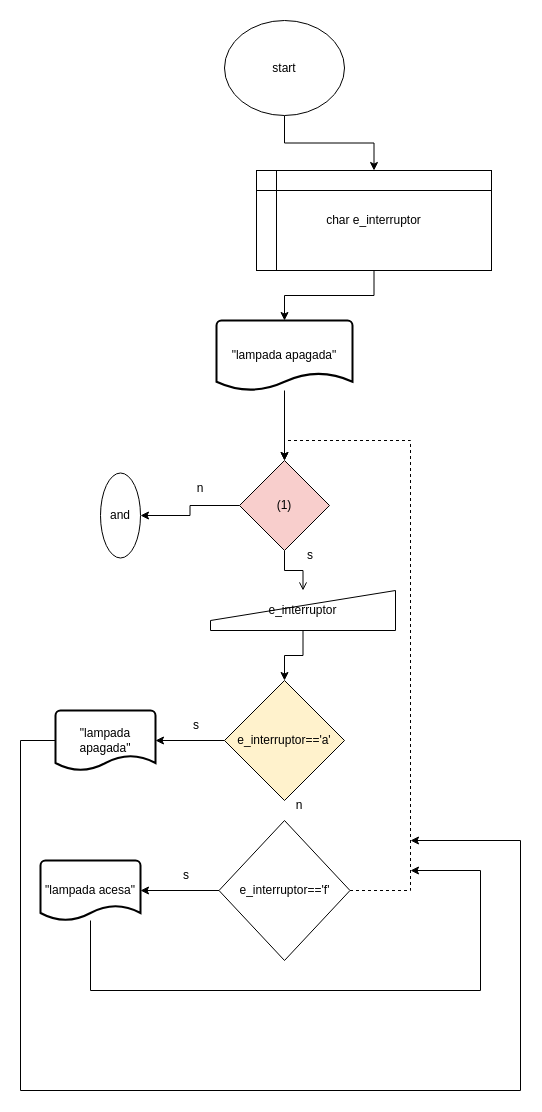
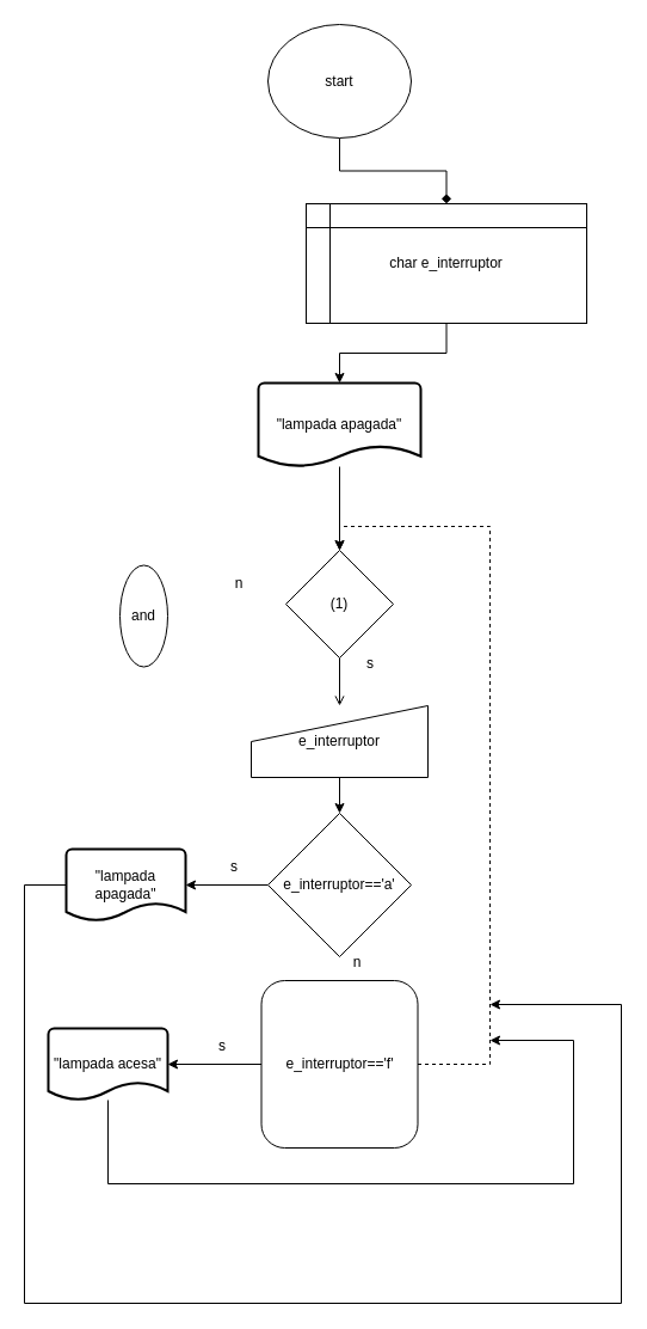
  <mxCell id="0" />
  <mxCell id="1" parent="0" />
- <mxCell id="2" style="edgeStyle=orthogonalEdgeStyle;rounded=0;orthogonalLoop=1;jettySize=auto;html=1;entryX=0.5;entryY=0;entryDx=0;entryDy=0;" edge="1" parent="1" source="3" target="5"><mxGeometry relative="1" as="geometry" /></mxCell>
+ <mxCell id="2" style="edgeStyle=orthogonalEdgeStyle;rounded=0;orthogonalLoop=1;jettySize=auto;html=1;entryX=0.5;entryY=0;entryDx=0;entryDy=0;endArrow=diamond;" edge="1" parent="1" source="3" target="5"><mxGeometry relative="1" as="geometry" /></mxCell>
  <mxCell id="3" value="start" style="ellipse;whiteSpace=wrap;html=1;" vertex="1" parent="1"><mxGeometry x="224" y="20" width="120" height="95" as="geometry" /></mxCell>
  <mxCell id="4" style="edgeStyle=orthogonalEdgeStyle;rounded=0;orthogonalLoop=1;jettySize=auto;html=1;" edge="1" parent="1" source="5" target="9"><mxGeometry relative="1" as="geometry" /></mxCell>
  <mxCell id="5" value="char e_interruptor" style="shape=internalStorage;whiteSpace=wrap;html=1;backgroundOutline=1;" vertex="1" parent="1"><mxGeometry x="256" y="170" width="235" height="100" as="geometry" /></mxCell>
  <mxCell id="6" style="edgeStyle=orthogonalEdgeStyle;rounded=0;orthogonalLoop=1;jettySize=auto;html=1;" edge="1" parent="1" source="7" target="15"><mxGeometry relative="1" as="geometry" /></mxCell>
- <mxCell id="7" value="e_interruptor" style="shape=manualInput;whiteSpace=wrap;html=1;" vertex="1" parent="1"><mxGeometry x="210" y="590" width="185" height="40" as="geometry" /></mxCell>
+ <mxCell id="7" value="e_interruptor" style="shape=manualInput;whiteSpace=wrap;html=1;" vertex="1" parent="1"><mxGeometry x="210" y="590" width="148" height="60" as="geometry" /></mxCell>
  <mxCell id="8" style="edgeStyle=orthogonalEdgeStyle;rounded=0;orthogonalLoop=1;jettySize=auto;html=1;entryX=0.5;entryY=0;entryDx=0;entryDy=0;" edge="1" parent="1" source="9" target="12"><mxGeometry relative="1" as="geometry" /></mxCell>
  <mxCell id="9" value="&quot;lampada apagada&quot;" style="strokeWidth=2;html=1;shape=mxgraph.flowchart.document2;whiteSpace=wrap;size=0.25;" vertex="1" parent="1"><mxGeometry x="216" y="320" width="136" height="70" as="geometry" /></mxCell>
  <mxCell id="10" style="edgeStyle=orthogonalEdgeStyle;rounded=0;orthogonalLoop=1;jettySize=auto;html=1;entryX=0.5;entryY=0;entryDx=0;entryDy=0;endArrow=open;" edge="1" parent="1" source="12" target="7"><mxGeometry relative="1" as="geometry" /></mxCell>
- <mxCell id="11" style="edgeStyle=orthogonalEdgeStyle;rounded=0;orthogonalLoop=1;jettySize=auto;html=1;entryX=1;entryY=0.5;entryDx=0;entryDy=0;" edge="1" parent="1" source="12" target="13"><mxGeometry relative="1" as="geometry" /></mxCell>
- <mxCell id="12" value="(1)" style="rhombus;whiteSpace=wrap;html=1;fillColor=#f8cecc;" vertex="1" parent="1"><mxGeometry x="239" y="460" width="90" height="90" as="geometry" /></mxCell>
+ <mxCell id="12" value="(1)" style="rhombus;whiteSpace=wrap;html=1;" vertex="1" parent="1"><mxGeometry x="239" y="460" width="90" height="90" as="geometry" /></mxCell>
  <mxCell id="13" value="and" style="ellipse;whiteSpace=wrap;html=1;aspect=fixed;" vertex="1" parent="1"><mxGeometry x="100" y="472.5" width="40" height="85" as="geometry" /></mxCell>
  <mxCell id="14" style="edgeStyle=orthogonalEdgeStyle;rounded=0;orthogonalLoop=1;jettySize=auto;html=1;" edge="1" parent="1" source="15" target="17"><mxGeometry relative="1" as="geometry" /></mxCell>
- <mxCell id="15" value="&lt;span&gt;e_interruptor=='a'&lt;/span&gt;" style="rhombus;whiteSpace=wrap;html=1;fillColor=#fff2cc;" vertex="1" parent="1"><mxGeometry x="224" y="680" width="120" height="120" as="geometry" /></mxCell>
+ <mxCell id="15" value="&lt;span&gt;e_interruptor=='a'&lt;/span&gt;" style="rhombus;whiteSpace=wrap;html=1;" vertex="1" parent="1"><mxGeometry x="224" y="680" width="120" height="120" as="geometry" /></mxCell>
  <mxCell id="16" style="edgeStyle=orthogonalEdgeStyle;rounded=0;orthogonalLoop=1;jettySize=auto;html=1;" edge="1" parent="1" source="17"><mxGeometry relative="1" as="geometry"><mxPoint x="410" y="840" as="targetPoint" /><Array as="points"><mxPoint x="20" y="740" /><mxPoint x="20" y="1090" /><mxPoint x="520" y="1090" /><mxPoint x="520" y="840" /></Array></mxGeometry></mxCell>
  <mxCell id="17" value="&quot;lampada apagada&quot;" style="strokeWidth=2;html=1;shape=mxgraph.flowchart.document2;whiteSpace=wrap;size=0.25;" vertex="1" parent="1"><mxGeometry x="55" y="710" width="100" height="60" as="geometry" /></mxCell>
  <mxCell id="18" style="edgeStyle=orthogonalEdgeStyle;rounded=0;orthogonalLoop=1;jettySize=auto;html=1;" edge="1" parent="1" source="19"><mxGeometry relative="1" as="geometry"><mxPoint x="410" y="870" as="targetPoint" /><Array as="points"><mxPoint x="90" y="990" /><mxPoint x="480" y="990" /><mxPoint x="480" y="870" /></Array></mxGeometry></mxCell>
  <mxCell id="19" value="&quot;lampada acesa&quot;" style="strokeWidth=2;html=1;shape=mxgraph.flowchart.document2;whiteSpace=wrap;size=0.25;" vertex="1" parent="1"><mxGeometry x="40" y="860" width="100" height="60" as="geometry" /></mxCell>
  <mxCell id="20" style="edgeStyle=orthogonalEdgeStyle;rounded=0;orthogonalLoop=1;jettySize=auto;html=1;" edge="1" parent="1" source="22" target="19"><mxGeometry relative="1" as="geometry" /></mxCell>
  <mxCell id="21" style="edgeStyle=orthogonalEdgeStyle;rounded=0;orthogonalLoop=1;jettySize=auto;html=1;entryX=0.5;entryY=0;entryDx=0;entryDy=0;dashed=1;" edge="1" parent="1" source="22" target="12"><mxGeometry relative="1" as="geometry"><mxPoint x="480" y="420" as="targetPoint" /><Array as="points"><mxPoint x="410" y="890" /><mxPoint x="410" y="440" /><mxPoint x="284" y="440" /></Array></mxGeometry></mxCell>
- <mxCell id="22" value="e_interruptor=='f'" style="rhombus;whiteSpace=wrap;html=1;" vertex="1" parent="1"><mxGeometry x="218.5" y="820" width="131" height="140" as="geometry" /></mxCell>
+ <mxCell id="22" value="e_interruptor=='f'" style="whiteSpace=wrap;html=1;rounded=1;" vertex="1" parent="1"><mxGeometry x="218.5" y="820" width="131" height="140" as="geometry" /></mxCell>
  <mxCell id="23" value="n" style="text;html=1;strokeColor=none;fillColor=none;align=center;verticalAlign=middle;whiteSpace=wrap;rounded=0;" vertex="1" parent="1"><mxGeometry x="170" y="472.5" width="60" height="30" as="geometry" /></mxCell>
  <mxCell id="24" value="s" style="text;html=1;strokeColor=none;fillColor=none;align=center;verticalAlign=middle;whiteSpace=wrap;rounded=0;" vertex="1" parent="1"><mxGeometry x="280" y="540" width="60" height="30" as="geometry" /></mxCell>
  <mxCell id="25" value="s" style="text;html=1;strokeColor=none;fillColor=none;align=center;verticalAlign=middle;whiteSpace=wrap;rounded=0;" vertex="1" parent="1"><mxGeometry x="166" y="710" width="60" height="30" as="geometry" /></mxCell>
  <mxCell id="26" value="n" style="text;html=1;strokeColor=none;fillColor=none;align=center;verticalAlign=middle;whiteSpace=wrap;rounded=0;" vertex="1" parent="1"><mxGeometry x="269" y="790" width="60" height="30" as="geometry" /></mxCell>
  <mxCell id="27" value="s" style="text;html=1;strokeColor=none;fillColor=none;align=center;verticalAlign=middle;whiteSpace=wrap;rounded=0;" vertex="1" parent="1"><mxGeometry x="156" y="860" width="60" height="30" as="geometry" /></mxCell>
